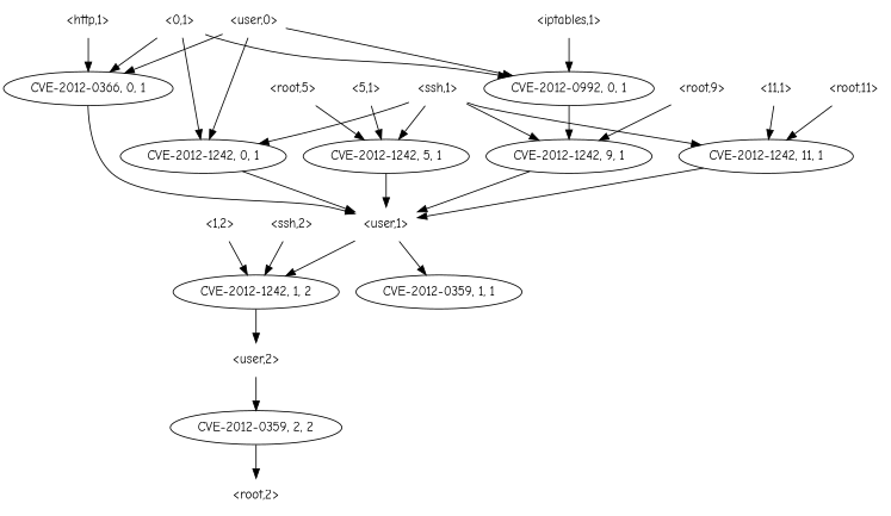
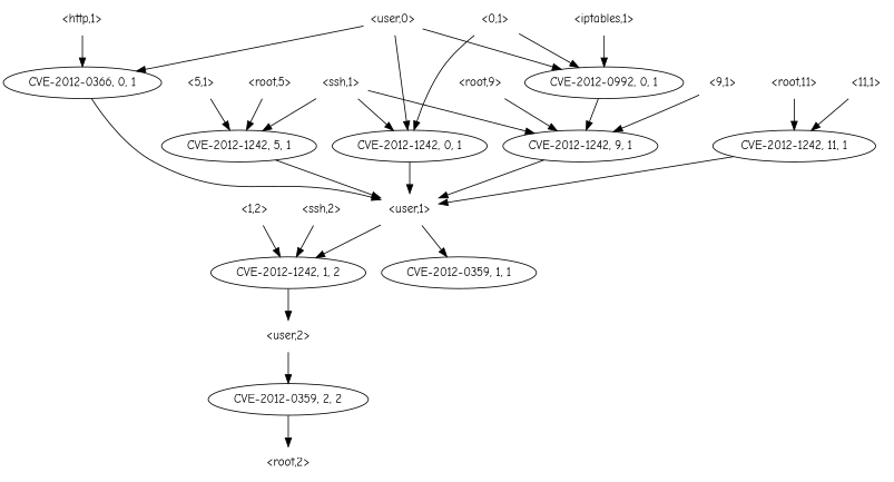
  strict digraph {
    fontname="Comic Neue"
    node [fontname="Comic Neue" shape=plaintext]
    edge [fontname="Comic Neue"]
    "<root,5>" [height=0.5 width=0.89583]
    n2 [height=0.5 label=<CVE-2012-1242, 5, 1> width=2.4499 shape=""]
    "<user,1>" [height=0.5 width=0.91667]
    n4 [height=0.5 label=<CVE-2012-1242, 1, 2> width=2.4499 shape=""]
    n5 [height=0.5 label=<CVE-2012-0359, 1, 1> width=2.4499 shape=""]
    "<user,2>" [height=0.5 width=0.91667]
    "<0,1>" [height=0.5 width=0.75]
    n8 [height=0.5 label=<CVE-2012-0366, 0, 1> width=2.4499 shape=""]
    n9 [height=0.5 label=<CVE-2012-0992, 0, 1> width=2.4499 shape=""]
    n10 [height=0.5 label=<CVE-2012-1242, 0, 1> width=2.4499 shape=""]
    n11 [height=0.5 label=<CVE-2012-1242, 9, 1> width=2.4499 shape=""]
    "<ssh,1>" [height=0.5 width=0.84028]
    n13 [height=0.5 label=<CVE-2012-1242, 11, 1> width=2.5686 shape=""]
+   "<9,1>" [height=0.5 width=0.75]
    "<http,1>" [height=0.5 width=0.89583]
    "<5,1>" [height=0.5 width=0.75]
    "<iptables,1>" [height=0.5 width=1.1944]
    n18 [height=0.5 label=<CVE-2012-0359, 2, 2> width=2.4499 shape=""]
    "<root,2>" [height=0.5 width=0.89583]
    "<root,9>" [height=0.5 width=0.89583]
    "<ssh,2>" [height=0.5 width=0.84028]
    "<11,1>" [height=0.5 width=0.78472]
    "<user,0>" [height=0.5 width=0.91667]
    "<1,2>" [height=0.5 width=0.75]
    "<root,11>" [height=0.5 width=1]
    "<root,5>" -> n2
    n2 -> "<user,1>"
    "<user,1>" -> n4
    "<user,1>" -> n5
    n4 -> "<user,2>"
    "<user,2>" -> n18
-   "<0,1>" -> n8
    "<0,1>" -> n9
    "<0,1>" -> n10
    n8 -> "<user,1>"
    n9 -> n11
    n10 -> "<user,1>"
    n11 -> "<user,1>"
    "<ssh,1>" -> n2
    "<ssh,1>" -> n10
    "<ssh,1>" -> n11
-   "<ssh,1>" -> n13
    n13 -> "<user,1>"
+   "<9,1>" -> n11
    "<http,1>" -> n8
    "<5,1>" -> n2
    "<iptables,1>" -> n9
    n18 -> "<root,2>"
    "<root,9>" -> n11
    "<ssh,2>" -> n4
    "<11,1>" -> n13
    "<user,0>" -> n8
    "<user,0>" -> n9
    "<user,0>" -> n10
    "<1,2>" -> n4
    "<root,11>" -> n13
  }
